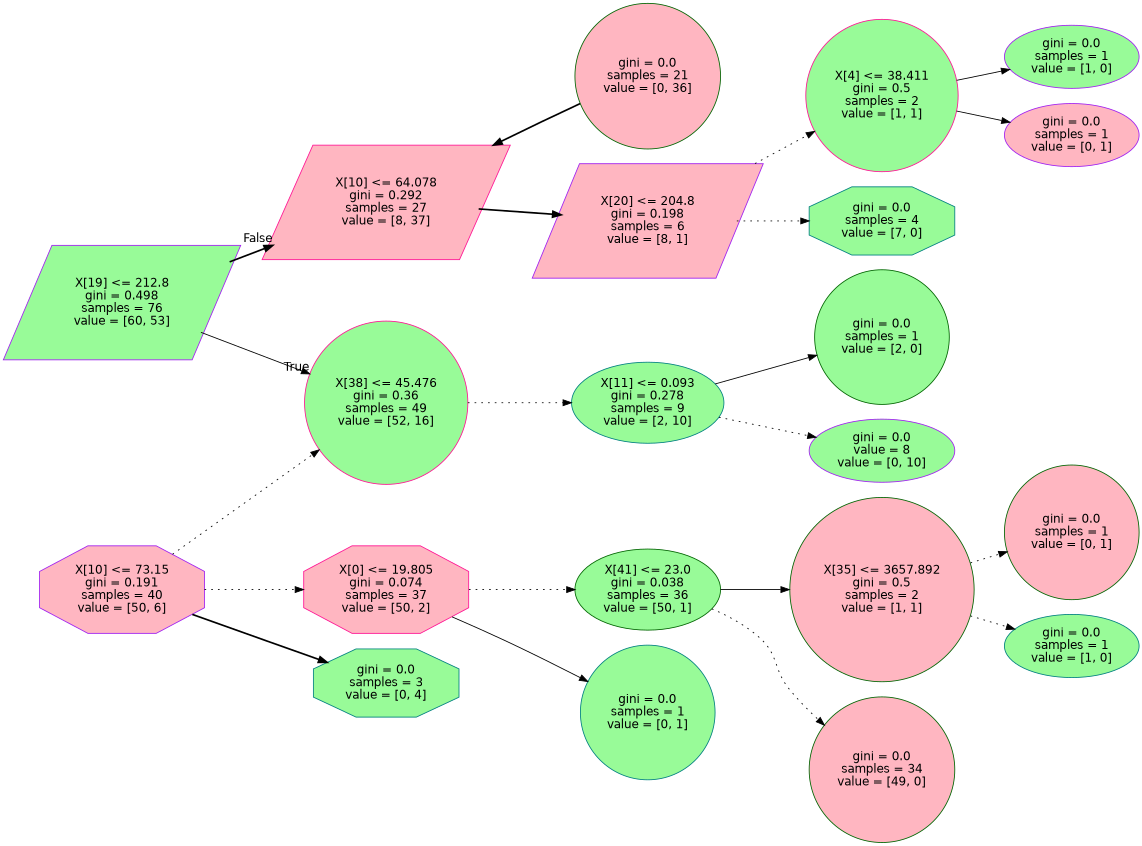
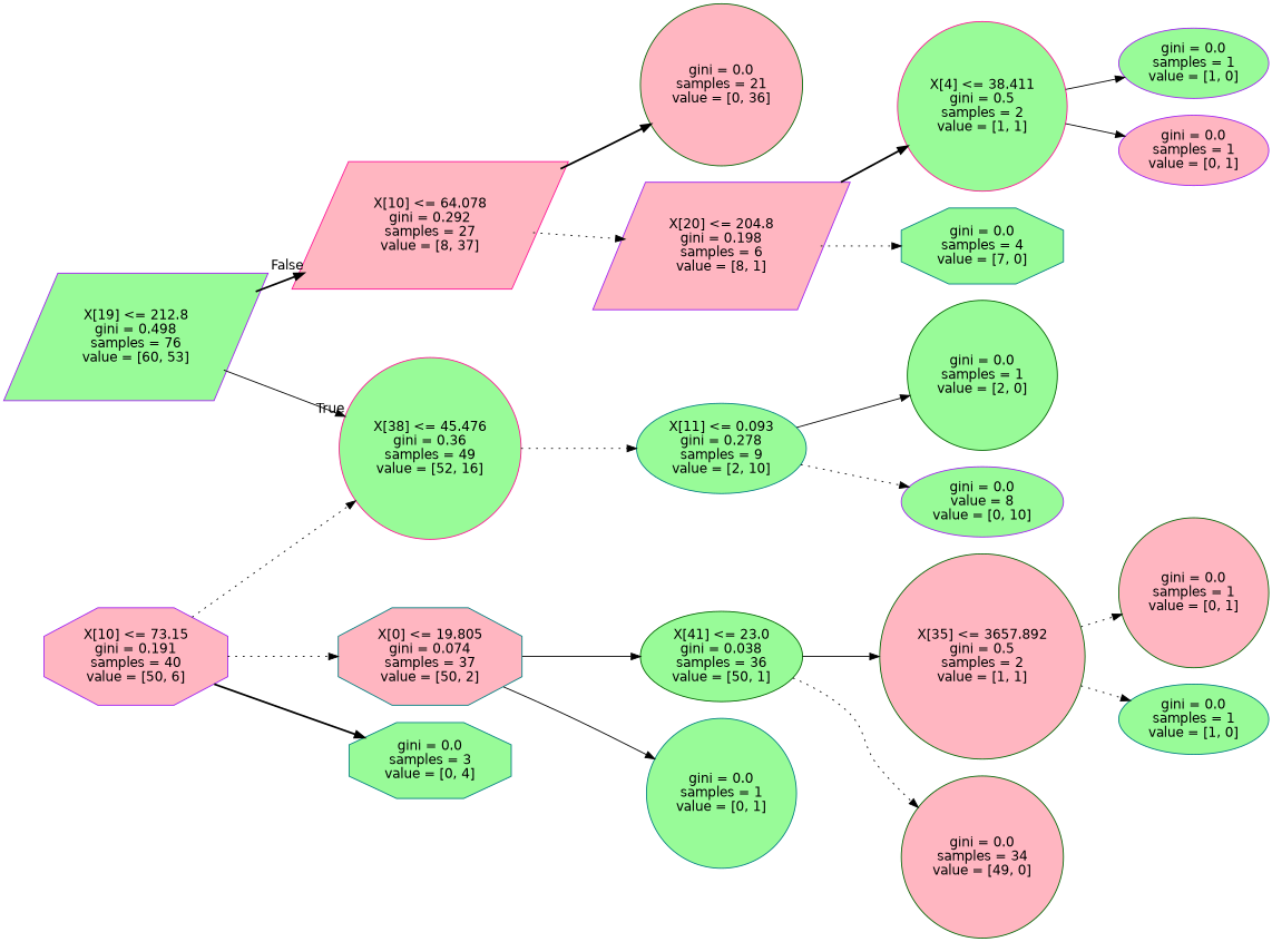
  digraph {
    fontname="DejaVu Sans"
    rankdir=LR
    node [color=purple fillcolor=palegreen fontname="DejaVu Sans" shape=circle style=filled]
    edge [fontname="DejaVu Sans" style=dotted]
    n1 [label="X[19] <= 212.8\ngini = 0.498\nsamples = 76\nvalue = [60, 53]" shape=parallelogram]
    n2 [color=deeppink label="X[38] <= 45.476\ngini = 0.36\nsamples = 49\nvalue = [52, 16]"]
    n3 [color=deeppink fillcolor=lightpink label="X[10] <= 64.078\ngini = 0.292\nsamples = 27\nvalue = [8, 37]" shape=parallelogram]
    n4 [color=teal label="X[11] <= 0.093\ngini = 0.278\nsamples = 9\nvalue = [2, 10]" shape=ellipse]
    n5 [fillcolor=lightpink label="X[20] <= 204.8\ngini = 0.198\nsamples = 6\nvalue = [8, 1]" shape=parallelogram]
    n6 [color=darkgreen fillcolor=lightpink label="gini = 0.0\nsamples = 21\nvalue = [0, 36]"]
    n7 [fillcolor=lightpink label="X[10] <= 73.15\ngini = 0.191\nsamples = 40\nvalue = [50, 6]" shape=octagon]
-   n8 [color=deeppink fillcolor=lightpink label="X[0] <= 19.805\ngini = 0.074\nsamples = 37\nvalue = [50, 2]" shape=octagon]
+   n8 [color=teal fillcolor=lightpink label="X[0] <= 19.805\ngini = 0.074\nsamples = 37\nvalue = [50, 2]" shape=octagon]
    n9 [color=teal label="gini = 0.0\nsamples = 3\nvalue = [0, 4]" shape=octagon]
    n10 [color=darkgreen label="gini = 0.0\nsamples = 1\nvalue = [2, 0]"]
    n11 [label="gini = 0.0\nvalue = 8\nvalue = [0, 10]" shape=ellipse]
    n12 [color=teal label="gini = 0.0\nsamples = 1\nvalue = [0, 1]"]
    n13 [color=darkgreen label="X[41] <= 23.0\ngini = 0.038\nsamples = 36\nvalue = [50, 1]" shape=ellipse]
    n14 [color=darkgreen fillcolor=lightpink label="X[35] <= 3657.892\ngini = 0.5\nsamples = 2\nvalue = [1, 1]"]
    n15 [color=darkgreen fillcolor=lightpink label="gini = 0.0\nsamples = 34\nvalue = [49, 0]"]
    n16 [color=darkgreen fillcolor=lightpink label="gini = 0.0\nsamples = 1\nvalue = [0, 1]"]
    n17 [color=teal label="gini = 0.0\nsamples = 1\nvalue = [1, 0]" shape=ellipse]
    n18 [color=deeppink label="X[4] <= 38.411\ngini = 0.5\nsamples = 2\nvalue = [1, 1]"]
    n19 [color=teal label="gini = 0.0\nsamples = 4\nvalue = [7, 0]" shape=octagon]
    n20 [label="gini = 0.0\nsamples = 1\nvalue = [1, 0]" shape=ellipse]
    n21 [fillcolor=lightpink label="gini = 0.0\nsamples = 1\nvalue = [0, 1]" shape=ellipse]
    n1 -> n2 [headlabel=True labelangle=45 labeldistance=2.5 style=solid]
    n1 -> n3 [headlabel=False labelangle=-45 labeldistance=2.5 style=bold]
    n2 -> n4
-   n3 -> n5 [style=bold]
-   n6 -> n3 [style=bold]
+   n3 -> n5
+   n3 -> n6 [style=bold]
    n4 -> n10 [style=solid]
    n4 -> n11
-   n5 -> n18
+   n5 -> n18 [style=bold]
    n5 -> n19
    n7 -> n2
    n7 -> n8
    n7 -> n9 [style=bold]
    n8 -> n12 [style=solid]
-   n8 -> n13
+   n8 -> n13 [style=solid]
    n13 -> n14 [style=solid]
    n13 -> n15
    n14 -> n16
    n14 -> n17
    n18 -> n20 [style=solid]
    n18 -> n21 [style=solid]
  }
